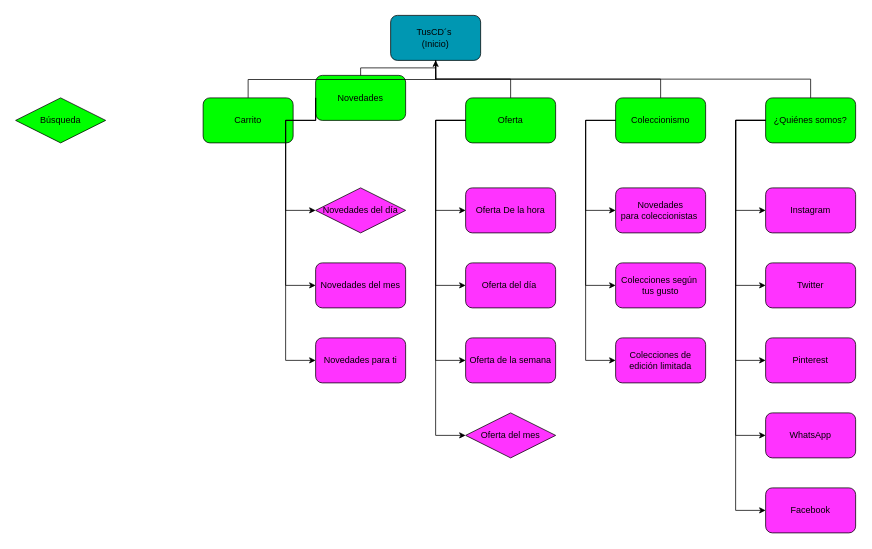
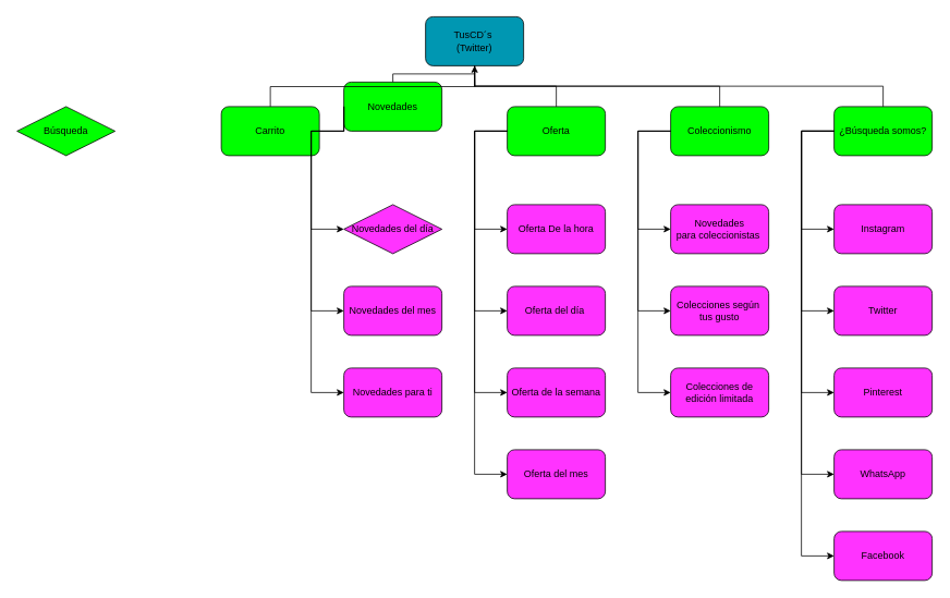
  <mxCell id="0" />
  <mxCell id="1" parent="0" />
- <mxCell id="2" value="TusCD´s&amp;nbsp;&lt;div&gt;(Inicio)&lt;/div&gt;" style="rounded=1;whiteSpace=wrap;html=1;fillColor=#0097b2;" vertex="1" parent="1"><mxGeometry x="520" y="20" width="120" height="60" as="geometry" /></mxCell>
+ <mxCell id="2" value="TusCD´s&amp;nbsp;&lt;div&gt;(Twitter)&lt;/div&gt;" style="rounded=1;whiteSpace=wrap;html=1;fillColor=#0097b2;" vertex="1" parent="1"><mxGeometry x="520" y="20" width="120" height="60" as="geometry" /></mxCell>
  <mxCell id="3" value="Búsqueda" style="rhombus;whiteSpace=wrap;html=1;fillColor=#00FF00;" vertex="1" parent="1"><mxGeometry x="20" y="130" width="120" height="60" as="geometry" /></mxCell>
  <mxCell id="4" value="Carrito" style="rounded=1;whiteSpace=wrap;html=1;fillColor=#00FF00;" vertex="1" parent="1"><mxGeometry x="270" y="130" width="120" height="60" as="geometry" /></mxCell>
  <mxCell id="5" value="Novedades" style="rounded=1;whiteSpace=wrap;html=1;fillColor=#00FF00;" vertex="1" parent="1"><mxGeometry x="420" y="100" width="120" height="60" as="geometry" /></mxCell>
  <mxCell id="6" value="Oferta" style="rounded=1;whiteSpace=wrap;html=1;fillColor=#00FF00;" vertex="1" parent="1"><mxGeometry x="620" y="130" width="120" height="60" as="geometry" /></mxCell>
  <mxCell id="7" value="Coleccionismo" style="rounded=1;whiteSpace=wrap;html=1;fillColor=#00FF00;" vertex="1" parent="1"><mxGeometry x="820" y="130" width="120" height="60" as="geometry" /></mxCell>
- <mxCell id="8" value="¿Quiénes somos?" style="rounded=1;whiteSpace=wrap;html=1;fillColor=#00FF00;" vertex="1" parent="1"><mxGeometry x="1020" y="130" width="120" height="60" as="geometry" /></mxCell>
+ <mxCell id="8" value="¿Búsqueda somos?" style="rounded=1;whiteSpace=wrap;html=1;fillColor=#00FF00;" vertex="1" parent="1"><mxGeometry x="1020" y="130" width="120" height="60" as="geometry" /></mxCell>
  <mxCell id="9" value="Novedades del día" style="rhombus;whiteSpace=wrap;html=1;fillColor=#FF33FF;" vertex="1" parent="1"><mxGeometry x="420" y="250" width="120" height="60" as="geometry" /></mxCell>
  <mxCell id="10" value="Novedades del mes" style="rounded=1;whiteSpace=wrap;html=1;fillColor=#FF33FF;" vertex="1" parent="1"><mxGeometry x="420" y="350" width="120" height="60" as="geometry" /></mxCell>
  <mxCell id="11" value="Novedades para ti" style="rounded=1;whiteSpace=wrap;html=1;fillColor=#FF33FF;" vertex="1" parent="1"><mxGeometry x="420" y="450" width="120" height="60" as="geometry" /></mxCell>
  <mxCell id="12" value="Oferta De la hora" style="rounded=1;whiteSpace=wrap;html=1;fillColor=#FF33FF;" vertex="1" parent="1"><mxGeometry x="620" y="250" width="120" height="60" as="geometry" /></mxCell>
  <mxCell id="13" value="Oferta del día&amp;nbsp;" style="rounded=1;whiteSpace=wrap;html=1;fillColor=#FF33FF;" vertex="1" parent="1"><mxGeometry x="620" y="350" width="120" height="60" as="geometry" /></mxCell>
  <mxCell id="14" value="Oferta de la semana" style="rounded=1;whiteSpace=wrap;html=1;fillColor=#FF33FF;" vertex="1" parent="1"><mxGeometry x="620" y="450" width="120" height="60" as="geometry" /></mxCell>
- <mxCell id="15" value="Oferta del mes" style="rhombus;whiteSpace=wrap;html=1;fillColor=#FF33FF;" vertex="1" parent="1"><mxGeometry x="620" y="550" width="120" height="60" as="geometry" /></mxCell>
+ <mxCell id="15" value="Oferta del mes" style="rounded=1;whiteSpace=wrap;html=1;fillColor=#FF33FF;" vertex="1" parent="1"><mxGeometry x="620" y="550" width="120" height="60" as="geometry" /></mxCell>
  <mxCell id="16" value="Novedades&lt;div&gt;para coleccionistas&amp;nbsp;&lt;/div&gt;" style="rounded=1;whiteSpace=wrap;html=1;fillColor=#FF33FF;" vertex="1" parent="1"><mxGeometry x="820" y="250" width="120" height="60" as="geometry" /></mxCell>
  <mxCell id="17" value="Colecciones según&amp;nbsp; tus gusto" style="rounded=1;whiteSpace=wrap;html=1;fillColor=#FF33FF;" vertex="1" parent="1"><mxGeometry x="820" y="350" width="120" height="60" as="geometry" /></mxCell>
  <mxCell id="18" value="Colecciones de edición limitada" style="rounded=1;whiteSpace=wrap;html=1;fillColor=#FF33FF;" vertex="1" parent="1"><mxGeometry x="820" y="450" width="120" height="60" as="geometry" /></mxCell>
  <mxCell id="19" value="Instagram" style="rounded=1;whiteSpace=wrap;html=1;fillColor=#FF33FF;" vertex="1" parent="1"><mxGeometry x="1020" y="250" width="120" height="60" as="geometry" /></mxCell>
  <mxCell id="20" value="Twitter" style="rounded=1;whiteSpace=wrap;html=1;fillColor=#FF33FF;" vertex="1" parent="1"><mxGeometry x="1020" y="350" width="120" height="60" as="geometry" /></mxCell>
  <mxCell id="21" value="Pinterest" style="rounded=1;whiteSpace=wrap;html=1;fillColor=#FF33FF;" vertex="1" parent="1"><mxGeometry x="1020" y="450" width="120" height="60" as="geometry" /></mxCell>
  <mxCell id="22" value="WhatsApp" style="rounded=1;whiteSpace=wrap;html=1;fillColor=#FF33FF;" vertex="1" parent="1"><mxGeometry x="1020" y="550" width="120" height="60" as="geometry" /></mxCell>
  <mxCell id="23" value="Facebook" style="rounded=1;whiteSpace=wrap;html=1;fillColor=#FF33FF;" vertex="1" parent="1"><mxGeometry x="1020" y="650" width="120" height="60" as="geometry" /></mxCell>
  <mxCell id="24" value="" style="endArrow=none;html=1;rounded=0;exitX=0.5;exitY=0;exitDx=0;exitDy=0;edgeStyle=orthogonalEdgeStyle;" edge="1" parent="1" source="4"><mxGeometry width="50" height="50" relative="1" as="geometry"><mxPoint x="280" y="120" as="sourcePoint" /><mxPoint x="580" y="80" as="targetPoint" /></mxGeometry></mxCell>
  <mxCell id="25" value="" style="endArrow=none;html=1;rounded=0;exitX=0.5;exitY=0;exitDx=0;exitDy=0;entryX=0.5;entryY=1;entryDx=0;entryDy=0;edgeStyle=orthogonalEdgeStyle;" edge="1" parent="1" source="5" target="2"><mxGeometry width="50" height="50" relative="1" as="geometry"><mxPoint x="480" y="110" as="sourcePoint" /><mxPoint x="530" y="60" as="targetPoint" /></mxGeometry></mxCell>
  <mxCell id="26" value="" style="endArrow=none;html=1;rounded=0;edgeStyle=orthogonalEdgeStyle;exitX=0.5;exitY=0;exitDx=0;exitDy=0;entryX=0.5;entryY=1;entryDx=0;entryDy=0;" edge="1" parent="1" source="8" target="2"><mxGeometry width="50" height="50" relative="1" as="geometry"><mxPoint x="970" y="80" as="sourcePoint" /><mxPoint x="1020" y="30" as="targetPoint" /></mxGeometry></mxCell>
  <mxCell id="27" value="" style="endArrow=classic;html=1;rounded=0;exitX=0.5;exitY=0;exitDx=0;exitDy=0;entryX=0.5;entryY=1;entryDx=0;entryDy=0;edgeStyle=orthogonalEdgeStyle;" edge="1" parent="1" source="7" target="2"><mxGeometry width="50" height="50" relative="1" as="geometry"><mxPoint x="860" y="100" as="sourcePoint" /><mxPoint x="910" y="50" as="targetPoint" /></mxGeometry></mxCell>
  <mxCell id="28" value="" style="endArrow=none;html=1;rounded=0;exitX=0.5;exitY=0;exitDx=0;exitDy=0;entryX=0.5;entryY=1;entryDx=0;entryDy=0;edgeStyle=orthogonalEdgeStyle;" edge="1" parent="1" source="6" target="2"><mxGeometry width="50" height="50" relative="1" as="geometry"><mxPoint x="720" y="70" as="sourcePoint" /><mxPoint x="770" y="20" as="targetPoint" /></mxGeometry></mxCell>
  <mxCell id="29" value="" style="endArrow=classic;html=1;rounded=0;exitX=0;exitY=0.5;exitDx=0;exitDy=0;entryX=0;entryY=0.5;entryDx=0;entryDy=0;edgeStyle=orthogonalEdgeStyle;" edge="1" parent="1" source="5" target="9"><mxGeometry width="50" height="50" relative="1" as="geometry"><mxPoint x="240" y="360" as="sourcePoint" /><mxPoint x="290" y="310" as="targetPoint" /><Array as="points"><mxPoint x="380" y="160" /><mxPoint x="380" y="280" /></Array></mxGeometry></mxCell>
  <mxCell id="30" value="" style="endArrow=classic;html=1;rounded=0;entryX=0;entryY=0.5;entryDx=0;entryDy=0;exitX=0;exitY=0.5;exitDx=0;exitDy=0;edgeStyle=orthogonalEdgeStyle;" edge="1" parent="1" source="5" target="10"><mxGeometry width="50" height="50" relative="1" as="geometry"><mxPoint x="270" y="400" as="sourcePoint" /><mxPoint x="320" y="350" as="targetPoint" /><Array as="points"><mxPoint x="380" y="160" /><mxPoint x="380" y="380" /></Array></mxGeometry></mxCell>
  <mxCell id="31" value="" style="endArrow=classic;html=1;rounded=0;entryX=0;entryY=0.5;entryDx=0;entryDy=0;exitX=0;exitY=0.5;exitDx=0;exitDy=0;edgeStyle=orthogonalEdgeStyle;" edge="1" parent="1" source="5" target="11"><mxGeometry width="50" height="50" relative="1" as="geometry"><mxPoint x="420" y="269.98" as="sourcePoint" /><mxPoint x="420" y="489.98" as="targetPoint" /><Array as="points"><mxPoint x="380" y="160" /><mxPoint x="380" y="480" /></Array></mxGeometry></mxCell>
  <mxCell id="32" value="" style="endArrow=classic;html=1;rounded=0;exitX=0;exitY=0.5;exitDx=0;exitDy=0;entryX=0;entryY=0.5;entryDx=0;entryDy=0;edgeStyle=orthogonalEdgeStyle;" edge="1" parent="1"><mxGeometry width="50" height="50" relative="1" as="geometry"><mxPoint x="620" y="160" as="sourcePoint" /><mxPoint x="620" y="280" as="targetPoint" /><Array as="points"><mxPoint x="580" y="160" /><mxPoint x="580" y="280" /></Array></mxGeometry></mxCell>
  <mxCell id="33" value="" style="endArrow=classic;html=1;rounded=0;entryX=0;entryY=0.5;entryDx=0;entryDy=0;exitX=0;exitY=0.5;exitDx=0;exitDy=0;edgeStyle=orthogonalEdgeStyle;" edge="1" parent="1"><mxGeometry width="50" height="50" relative="1" as="geometry"><mxPoint x="620" y="160" as="sourcePoint" /><mxPoint x="620" y="380" as="targetPoint" /><Array as="points"><mxPoint x="580" y="160" /><mxPoint x="580" y="380" /></Array></mxGeometry></mxCell>
  <mxCell id="34" value="" style="endArrow=classic;html=1;rounded=0;exitX=0;exitY=0.5;exitDx=0;exitDy=0;edgeStyle=orthogonalEdgeStyle;" edge="1" parent="1"><mxGeometry width="50" height="50" relative="1" as="geometry"><mxPoint x="620" y="160" as="sourcePoint" /><mxPoint x="620" y="480" as="targetPoint" /><Array as="points"><mxPoint x="580" y="160" /><mxPoint x="580" y="480" /><mxPoint x="620" y="480" /></Array></mxGeometry></mxCell>
  <mxCell id="35" value="" style="endArrow=classic;html=1;rounded=0;entryX=0;entryY=0.5;entryDx=0;entryDy=0;exitX=0;exitY=0.5;exitDx=0;exitDy=0;edgeStyle=orthogonalEdgeStyle;" edge="1" parent="1" source="6" target="15"><mxGeometry width="50" height="50" relative="1" as="geometry"><mxPoint x="420" y="640" as="sourcePoint" /><mxPoint x="470" y="590" as="targetPoint" /><Array as="points"><mxPoint x="580" y="160" /><mxPoint x="580" y="580" /></Array></mxGeometry></mxCell>
  <mxCell id="36" value="" style="endArrow=classic;html=1;rounded=0;exitX=0;exitY=0.5;exitDx=0;exitDy=0;entryX=0;entryY=0.5;entryDx=0;entryDy=0;edgeStyle=orthogonalEdgeStyle;" edge="1" parent="1"><mxGeometry width="50" height="50" relative="1" as="geometry"><mxPoint x="820" y="160" as="sourcePoint" /><mxPoint x="820" y="280" as="targetPoint" /><Array as="points"><mxPoint x="780" y="160" /><mxPoint x="780" y="280" /></Array></mxGeometry></mxCell>
  <mxCell id="37" value="" style="endArrow=classic;html=1;rounded=0;entryX=0;entryY=0.5;entryDx=0;entryDy=0;exitX=0;exitY=0.5;exitDx=0;exitDy=0;edgeStyle=orthogonalEdgeStyle;" edge="1" parent="1"><mxGeometry width="50" height="50" relative="1" as="geometry"><mxPoint x="820" y="160" as="sourcePoint" /><mxPoint x="820" y="380" as="targetPoint" /><Array as="points"><mxPoint x="780" y="160" /><mxPoint x="780" y="380" /></Array></mxGeometry></mxCell>
  <mxCell id="38" value="" style="endArrow=classic;html=1;rounded=0;exitX=0;exitY=0.5;exitDx=0;exitDy=0;edgeStyle=orthogonalEdgeStyle;" edge="1" parent="1"><mxGeometry width="50" height="50" relative="1" as="geometry"><mxPoint x="820" y="160" as="sourcePoint" /><mxPoint x="820" y="480" as="targetPoint" /><Array as="points"><mxPoint x="780" y="160" /><mxPoint x="780" y="480" /><mxPoint x="820" y="480" /></Array></mxGeometry></mxCell>
  <mxCell id="39" value="" style="endArrow=classic;html=1;rounded=0;exitX=0;exitY=0.5;exitDx=0;exitDy=0;entryX=0;entryY=0.5;entryDx=0;entryDy=0;edgeStyle=orthogonalEdgeStyle;" edge="1" parent="1"><mxGeometry width="50" height="50" relative="1" as="geometry"><mxPoint x="1020" y="160" as="sourcePoint" /><mxPoint x="1020" y="280" as="targetPoint" /><Array as="points"><mxPoint x="980" y="160" /><mxPoint x="980" y="280" /></Array></mxGeometry></mxCell>
  <mxCell id="40" value="" style="endArrow=classic;html=1;rounded=0;entryX=0;entryY=0.5;entryDx=0;entryDy=0;exitX=0;exitY=0.5;exitDx=0;exitDy=0;edgeStyle=orthogonalEdgeStyle;" edge="1" parent="1"><mxGeometry width="50" height="50" relative="1" as="geometry"><mxPoint x="1020" y="160" as="sourcePoint" /><mxPoint x="1020" y="380" as="targetPoint" /><Array as="points"><mxPoint x="980" y="160" /><mxPoint x="980" y="380" /></Array></mxGeometry></mxCell>
  <mxCell id="41" value="" style="endArrow=classic;html=1;rounded=0;exitX=0;exitY=0.5;exitDx=0;exitDy=0;edgeStyle=orthogonalEdgeStyle;" edge="1" parent="1"><mxGeometry width="50" height="50" relative="1" as="geometry"><mxPoint x="1020" y="160" as="sourcePoint" /><mxPoint x="1020" y="480" as="targetPoint" /><Array as="points"><mxPoint x="980" y="160" /><mxPoint x="980" y="480" /><mxPoint x="1020" y="480" /></Array></mxGeometry></mxCell>
  <mxCell id="42" value="" style="endArrow=classic;html=1;rounded=0;entryX=0;entryY=0.5;entryDx=0;entryDy=0;exitX=0;exitY=0.5;exitDx=0;exitDy=0;edgeStyle=orthogonalEdgeStyle;" edge="1" parent="1"><mxGeometry width="50" height="50" relative="1" as="geometry"><mxPoint x="1020" y="160" as="sourcePoint" /><mxPoint x="1020" y="580" as="targetPoint" /><Array as="points"><mxPoint x="980" y="160" /><mxPoint x="980" y="580" /></Array></mxGeometry></mxCell>
  <mxCell id="43" value="" style="endArrow=classic;html=1;rounded=0;entryX=0;entryY=0.5;entryDx=0;entryDy=0;exitX=0;exitY=0.5;exitDx=0;exitDy=0;edgeStyle=orthogonalEdgeStyle;" edge="1" parent="1" source="8" target="23"><mxGeometry width="50" height="50" relative="1" as="geometry"><mxPoint x="900" y="650" as="sourcePoint" /><mxPoint x="950" y="600" as="targetPoint" /><Array as="points"><mxPoint x="980" y="160" /><mxPoint x="980" y="680" /></Array></mxGeometry></mxCell>
